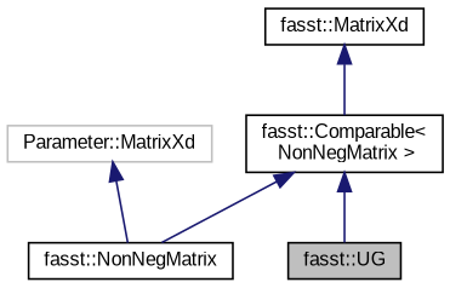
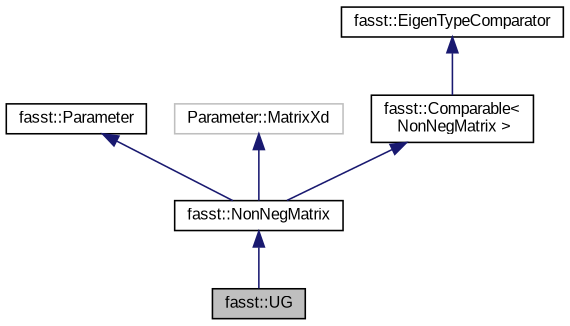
  digraph {
    fontname="Liberation Sans"
    node [color=black fillcolor=white fontname="Liberation Sans" fontsize=10 shape=record style=filled]
    edge [color=midnightblue dir=back fontname="Liberation Sans" fontsize=10 labelfontname=Helvetica labelfontsize=10 style=solid]
    n1 [fillcolor=grey75 fontcolor=black height=0.2 label="fasst::UG" width=0.4]
    n2 [height=0.2 label="fasst::NonNegMatrix" width=0.4]
+   n3 [height=0.2 label="fasst::Parameter" width=0.4]
    n4 [color=grey75 height=0.2 label="Parameter::MatrixXd" width=0.4]
    n5 [height=0.2 label="fasst::Comparable\<\l NonNegMatrix \>" width=0.4]
-   n6 [height=0.2 label="fasst::MatrixXd" width=0.4]
-   n5 -> n1
+   n6 [height=0.2 label="fasst::EigenTypeComparator" width=0.4]
+   n2 -> n1
+   n3 -> n2
    n4 -> n2
    n5 -> n2
    n6 -> n5
  }
